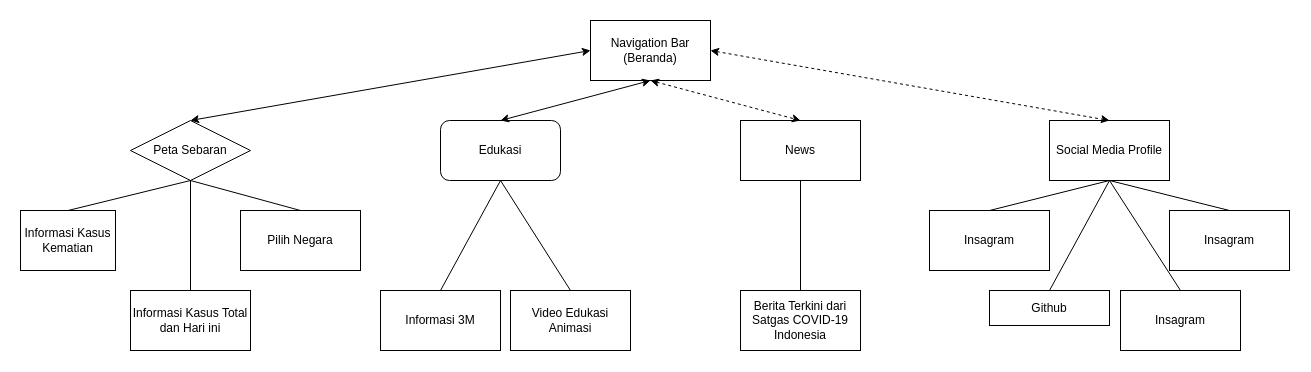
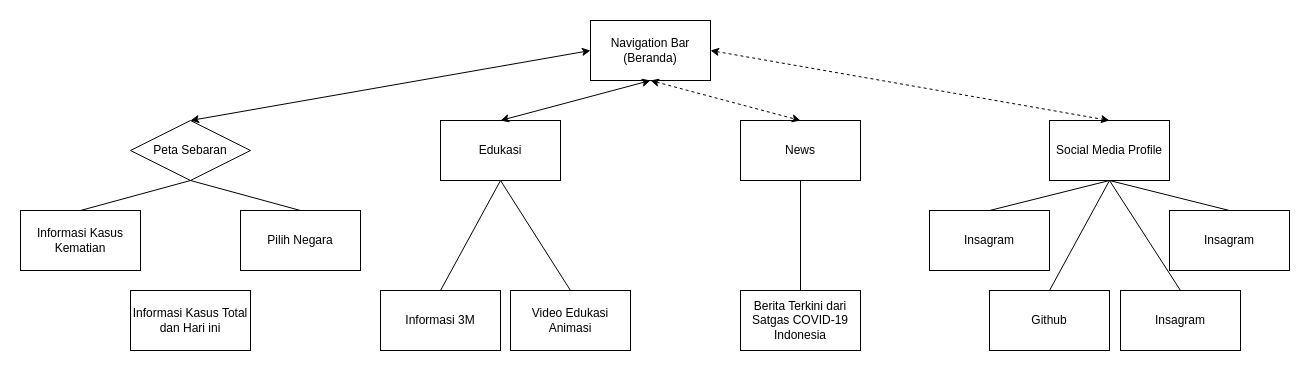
  <mxCell id="0" />
  <mxCell id="1" parent="0" />
  <mxCell id="2" value="Navigation Bar&lt;br&gt;(Beranda)" style="rounded=0;whiteSpace=wrap;html=1;" parent="1" vertex="1"><mxGeometry x="590" y="20" width="120" height="60" as="geometry" /></mxCell>
  <mxCell id="3" value="News" style="rounded=0;whiteSpace=wrap;html=1;" parent="1" vertex="1"><mxGeometry x="740" y="120" width="120" height="60" as="geometry" /></mxCell>
- <mxCell id="4" value="Edukasi" style="whiteSpace=wrap;html=1;rounded=1;" parent="1" vertex="1"><mxGeometry x="440" y="120" width="120" height="60" as="geometry" /></mxCell>
+ <mxCell id="4" value="Edukasi" style="rounded=0;whiteSpace=wrap;html=1;" parent="1" vertex="1"><mxGeometry x="440" y="120" width="120" height="60" as="geometry" /></mxCell>
  <mxCell id="5" value="Peta Sebaran" style="rhombus;whiteSpace=wrap;html=1;" parent="1" vertex="1"><mxGeometry x="130" y="120" width="120" height="60" as="geometry" /></mxCell>
  <mxCell id="6" value="Social Media Profile" style="rounded=0;whiteSpace=wrap;html=1;" parent="1" vertex="1"><mxGeometry x="1049" y="120" width="120" height="60" as="geometry" /></mxCell>
- <mxCell id="7" value="Github" style="rounded=0;whiteSpace=wrap;html=1;" parent="1" vertex="1"><mxGeometry x="989" y="290" width="120" height="35" as="geometry" /></mxCell>
+ <mxCell id="7" value="Github" style="rounded=0;whiteSpace=wrap;html=1;" parent="1" vertex="1"><mxGeometry x="989" y="290" width="120" height="60" as="geometry" /></mxCell>
  <mxCell id="8" value="Insagram" style="rounded=0;whiteSpace=wrap;html=1;" parent="1" vertex="1"><mxGeometry x="929" y="210" width="120" height="60" as="geometry" /></mxCell>
  <mxCell id="9" value="Pilih Negara" style="rounded=0;whiteSpace=wrap;html=1;" parent="1" vertex="1"><mxGeometry x="240" y="210" width="120" height="60" as="geometry" /></mxCell>
- <mxCell id="10" value="Informasi Kasus Kematian" style="rounded=0;whiteSpace=wrap;html=1;" parent="1" vertex="1"><mxGeometry x="20" y="210" width="95" height="60" as="geometry" /></mxCell>
+ <mxCell id="10" value="Informasi Kasus Kematian" style="rounded=0;whiteSpace=wrap;html=1;" parent="1" vertex="1"><mxGeometry x="20" y="210" width="120" height="60" as="geometry" /></mxCell>
  <mxCell id="11" value="Informasi Kasus Total dan Hari ini" style="rounded=0;whiteSpace=wrap;html=1;" parent="1" vertex="1"><mxGeometry x="130" y="290" width="120" height="60" as="geometry" /></mxCell>
- <mxCell id="12" value="" style="endArrow=none;html=1;exitX=0.5;exitY=0;exitDx=0;exitDy=0;entryX=0.5;entryY=1;entryDx=0;entryDy=0;" parent="1" source="11" target="5" edge="1"><mxGeometry width="50" height="50" relative="1" as="geometry"><mxPoint x="150" y="230" as="sourcePoint" /><mxPoint x="400" y="340" as="targetPoint" /></mxGeometry></mxCell>
  <mxCell id="13" value="" style="endArrow=none;html=1;exitX=0.5;exitY=0;exitDx=0;exitDy=0;entryX=0.5;entryY=1;entryDx=0;entryDy=0;" parent="1" source="10" target="5" edge="1"><mxGeometry width="50" height="50" relative="1" as="geometry"><mxPoint x="110" y="230" as="sourcePoint" /><mxPoint x="160" y="180" as="targetPoint" /></mxGeometry></mxCell>
  <mxCell id="14" value="" style="endArrow=none;html=1;exitX=0.5;exitY=0;exitDx=0;exitDy=0;entryX=0.5;entryY=1;entryDx=0;entryDy=0;" parent="1" target="5" edge="1"><mxGeometry width="50" height="50" relative="1" as="geometry"><mxPoint x="300" y="210" as="sourcePoint" /><mxPoint x="350" y="180" as="targetPoint" /></mxGeometry></mxCell>
  <mxCell id="15" value="" style="endArrow=none;html=1;exitX=0.5;exitY=0;exitDx=0;exitDy=0;entryX=0.5;entryY=1;entryDx=0;entryDy=0;" parent="1" source="8" target="6" edge="1"><mxGeometry width="50" height="50" relative="1" as="geometry"><mxPoint x="1019" y="230" as="sourcePoint" /><mxPoint x="1069" y="180" as="targetPoint" /></mxGeometry></mxCell>
  <mxCell id="16" value="" style="endArrow=none;html=1;exitX=0.5;exitY=0;exitDx=0;exitDy=0;entryX=0.5;entryY=1;entryDx=0;entryDy=0;" parent="1" source="7" target="6" edge="1"><mxGeometry width="50" height="50" relative="1" as="geometry"><mxPoint x="1179" y="210" as="sourcePoint" /><mxPoint x="1219" y="180" as="targetPoint" /></mxGeometry></mxCell>
  <mxCell id="17" value="Video Edukasi Animasi" style="rounded=0;whiteSpace=wrap;html=1;" parent="1" vertex="1"><mxGeometry x="510" y="290" width="120" height="60" as="geometry" /></mxCell>
  <mxCell id="18" value="" style="endArrow=none;html=1;exitX=0.5;exitY=0;exitDx=0;exitDy=0;entryX=0.5;entryY=1;entryDx=0;entryDy=0;" parent="1" source="17" edge="1" target="4"><mxGeometry width="50" height="50" relative="1" as="geometry"><mxPoint x="440" y="230" as="sourcePoint" /><mxPoint x="490" y="180" as="targetPoint" /></mxGeometry></mxCell>
  <mxCell id="19" value="Insagram" style="rounded=0;whiteSpace=wrap;html=1;" vertex="1" parent="1"><mxGeometry x="1120" y="290" width="120" height="60" as="geometry" /></mxCell>
  <mxCell id="20" value="" style="endArrow=none;html=1;entryX=0.5;entryY=0;entryDx=0;entryDy=0;" edge="1" parent="1" target="19"><mxGeometry width="50" height="50" relative="1" as="geometry"><mxPoint x="1109" y="180" as="sourcePoint" /><mxPoint x="879" y="150" as="targetPoint" /></mxGeometry></mxCell>
  <mxCell id="21" value="Insagram" style="rounded=0;whiteSpace=wrap;html=1;" vertex="1" parent="1"><mxGeometry x="1169" y="210" width="120" height="60" as="geometry" /></mxCell>
  <mxCell id="22" value="" style="endArrow=none;html=1;exitX=0.5;exitY=0;exitDx=0;exitDy=0;" edge="1" parent="1" source="21"><mxGeometry width="50" height="50" relative="1" as="geometry"><mxPoint x="869" y="200" as="sourcePoint" /><mxPoint x="1109" y="180" as="targetPoint" /></mxGeometry></mxCell>
  <mxCell id="23" value="Informasi 3M" style="rounded=0;whiteSpace=wrap;html=1;" vertex="1" parent="1"><mxGeometry x="380" y="290" width="120" height="60" as="geometry" /></mxCell>
  <mxCell id="24" value="" style="endArrow=none;html=1;exitX=0.5;exitY=0;exitDx=0;exitDy=0;entryX=0.5;entryY=1;entryDx=0;entryDy=0;" edge="1" parent="1" source="23" target="4"><mxGeometry width="50" height="50" relative="1" as="geometry"><mxPoint x="600" y="260" as="sourcePoint" /><mxPoint x="510" y="190" as="targetPoint" /></mxGeometry></mxCell>
  <mxCell id="25" value="Berita Terkini dari Satgas COVID-19 Indonesia" style="rounded=0;whiteSpace=wrap;html=1;" vertex="1" parent="1"><mxGeometry x="740" y="290" width="120" height="60" as="geometry" /></mxCell>
  <mxCell id="26" value="" style="endArrow=none;html=1;exitX=0.5;exitY=1;exitDx=0;exitDy=0;entryX=0.5;entryY=0;entryDx=0;entryDy=0;" edge="1" parent="1" source="3" target="25"><mxGeometry width="50" height="50" relative="1" as="geometry"><mxPoint x="584" y="260" as="sourcePoint" /><mxPoint x="514" y="190" as="targetPoint" /></mxGeometry></mxCell>
  <mxCell id="27" value="" style="endArrow=classic;startArrow=classic;html=1;entryX=0;entryY=0.5;entryDx=0;entryDy=0;exitX=0.5;exitY=0;exitDx=0;exitDy=0;" edge="1" parent="1" source="5" target="2"><mxGeometry width="50" height="50" relative="1" as="geometry"><mxPoint x="260" y="159.9" as="sourcePoint" /><mxPoint x="450" y="160" as="targetPoint" /></mxGeometry></mxCell>
  <mxCell id="28" value="" style="endArrow=classic;startArrow=classic;html=1;entryX=0.5;entryY=0;entryDx=0;entryDy=0;exitX=0.5;exitY=1;exitDx=0;exitDy=0;dashed=1;" edge="1" parent="1" source="2" target="3"><mxGeometry width="50" height="50" relative="1" as="geometry"><mxPoint x="570" y="160" as="sourcePoint" /><mxPoint x="650" y="90" as="targetPoint" /></mxGeometry></mxCell>
  <mxCell id="29" value="" style="endArrow=classic;startArrow=classic;html=1;entryX=0.5;entryY=1;entryDx=0;entryDy=0;exitX=0.5;exitY=0;exitDx=0;exitDy=0;" edge="1" parent="1" source="4" target="2"><mxGeometry width="50" height="50" relative="1" as="geometry"><mxPoint x="200" y="130" as="sourcePoint" /><mxPoint x="590" y="60" as="targetPoint" /></mxGeometry></mxCell>
  <mxCell id="30" value="" style="endArrow=classic;startArrow=classic;html=1;entryX=0.5;entryY=0;entryDx=0;entryDy=0;exitX=1;exitY=0.5;exitDx=0;exitDy=0;dashed=1;" edge="1" parent="1" source="2" target="6"><mxGeometry width="50" height="50" relative="1" as="geometry"><mxPoint x="650" y="90" as="sourcePoint" /><mxPoint x="784" y="130" as="targetPoint" /></mxGeometry></mxCell>
